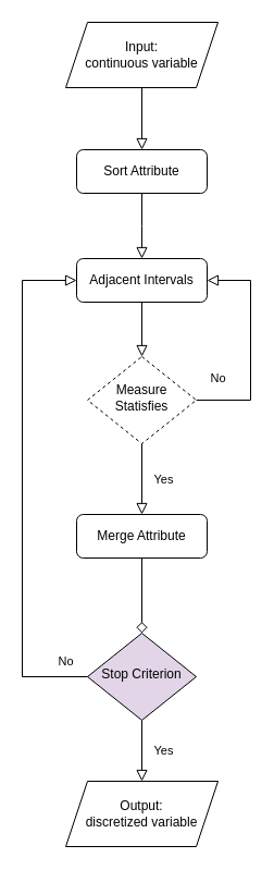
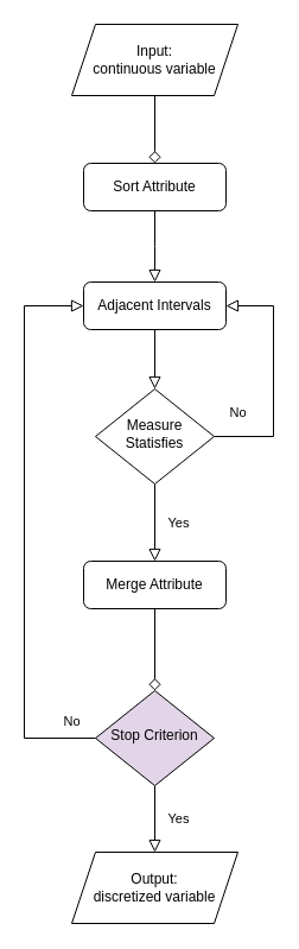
  <mxCell id="0" />
  <mxCell id="1" parent="0" />
  <mxCell id="2" value="" style="rounded=0;html=1;jettySize=auto;orthogonalLoop=1;fontSize=11;endArrow=block;endFill=0;endSize=8;strokeWidth=1;shadow=0;labelBackgroundColor=none;edgeStyle=orthogonalEdgeStyle;" parent="1" source="3" target="6" edge="1"><mxGeometry relative="1" as="geometry" /></mxCell>
  <mxCell id="3" value="Adjacent Intervals" style="rounded=1;whiteSpace=wrap;html=1;fontSize=12;glass=0;strokeWidth=1;shadow=0;" parent="1" vertex="1"><mxGeometry x="70" y="237" width="120" height="40" as="geometry" /></mxCell>
  <mxCell id="4" value="Yes" style="rounded=0;html=1;jettySize=auto;orthogonalLoop=1;fontSize=11;endArrow=block;endFill=0;endSize=8;strokeWidth=1;shadow=0;labelBackgroundColor=none;edgeStyle=orthogonalEdgeStyle;entryX=0.5;entryY=0;entryDx=0;entryDy=0;" parent="1" source="6" target="7" edge="1"><mxGeometry y="20" relative="1" as="geometry"><mxPoint as="offset" /><mxPoint x="130" y="447" as="targetPoint" /></mxGeometry></mxCell>
  <mxCell id="5" value="No" style="edgeStyle=orthogonalEdgeStyle;rounded=0;html=1;jettySize=auto;orthogonalLoop=1;fontSize=11;endArrow=block;endFill=0;endSize=8;strokeWidth=1;shadow=0;labelBackgroundColor=none;entryX=1;entryY=0.5;entryDx=0;entryDy=0;" parent="1" source="6" target="3" edge="1"><mxGeometry x="-0.8" y="20" relative="1" as="geometry"><mxPoint as="offset" /><mxPoint x="230" y="367" as="targetPoint" /><Array as="points"><mxPoint x="230" y="367" /><mxPoint x="230" y="257" /></Array></mxGeometry></mxCell>
- <mxCell id="6" value="Measure Statisfies" style="rhombus;whiteSpace=wrap;html=1;shadow=0;fontFamily=Helvetica;fontSize=12;align=center;strokeWidth=1;spacing=6;spacingTop=-4;dashed=1;" parent="1" vertex="1"><mxGeometry x="80" y="327" width="100" height="80" as="geometry" /></mxCell>
+ <mxCell id="6" value="Measure Statisfies" style="rhombus;whiteSpace=wrap;html=1;shadow=0;fontFamily=Helvetica;fontSize=12;align=center;strokeWidth=1;spacing=6;spacingTop=-4;" parent="1" vertex="1"><mxGeometry x="80" y="327" width="100" height="80" as="geometry" /></mxCell>
  <mxCell id="7" value="Merge Attribute" style="rounded=1;whiteSpace=wrap;html=1;fontSize=12;glass=0;strokeWidth=1;shadow=0;" parent="1" vertex="1"><mxGeometry x="70" y="472" width="120" height="40" as="geometry" /></mxCell>
  <mxCell id="8" value="Input:&lt;br&gt;continuous variable" style="shape=parallelogram;perimeter=parallelogramPerimeter;whiteSpace=wrap;html=1;fixedSize=1;" vertex="1" parent="1"><mxGeometry x="60" y="20" width="140" height="60" as="geometry" /></mxCell>
  <mxCell id="9" value="Output:&lt;br&gt;discretized variable" style="shape=parallelogram;perimeter=parallelogramPerimeter;whiteSpace=wrap;html=1;fixedSize=1;" vertex="1" parent="1"><mxGeometry x="60" y="717" width="140" height="60" as="geometry" /></mxCell>
  <mxCell id="10" value="Sort Attribute" style="rounded=1;whiteSpace=wrap;html=1;fontSize=12;glass=0;strokeWidth=1;shadow=0;" vertex="1" parent="1"><mxGeometry x="70" y="137" width="120" height="40" as="geometry" /></mxCell>
  <mxCell id="11" value="" style="rounded=0;html=1;jettySize=auto;orthogonalLoop=1;fontSize=11;endArrow=block;endFill=0;endSize=8;strokeWidth=1;shadow=0;labelBackgroundColor=none;edgeStyle=orthogonalEdgeStyle;exitX=0.5;exitY=1;exitDx=0;exitDy=0;" edge="1" parent="1" source="10"><mxGeometry relative="1" as="geometry"><mxPoint x="140" y="287" as="sourcePoint" /><mxPoint x="130" y="237" as="targetPoint" /></mxGeometry></mxCell>
- <mxCell id="12" value="" style="rounded=0;html=1;jettySize=auto;orthogonalLoop=1;fontSize=11;endArrow=block;endFill=0;endSize=8;strokeWidth=1;shadow=0;labelBackgroundColor=none;edgeStyle=orthogonalEdgeStyle;exitX=0.5;exitY=1;exitDx=0;exitDy=0;" edge="1" parent="1" source="8" target="10"><mxGeometry relative="1" as="geometry"><mxPoint x="140" y="187" as="sourcePoint" /><mxPoint x="140" y="247" as="targetPoint" /></mxGeometry></mxCell>
+ <mxCell id="12" value="" style="rounded=0;html=1;jettySize=auto;orthogonalLoop=1;fontSize=11;endArrow=diamond;endFill=0;endSize=8;strokeWidth=1;shadow=0;labelBackgroundColor=none;edgeStyle=orthogonalEdgeStyle;exitX=0.5;exitY=1;exitDx=0;exitDy=0;" edge="1" parent="1" source="8" target="10"><mxGeometry relative="1" as="geometry"><mxPoint x="140" y="187" as="sourcePoint" /><mxPoint x="140" y="247" as="targetPoint" /></mxGeometry></mxCell>
  <mxCell id="13" value="Stop Criterion" style="rhombus;whiteSpace=wrap;html=1;shadow=0;fontFamily=Helvetica;fontSize=12;align=center;strokeWidth=1;spacing=6;spacingTop=-4;fillColor=#e1d5e7;" vertex="1" parent="1"><mxGeometry x="80" y="581" width="100" height="80" as="geometry" /></mxCell>
  <mxCell id="14" value="" style="rounded=0;html=1;jettySize=auto;orthogonalLoop=1;fontSize=11;endArrow=diamond;endFill=0;endSize=8;strokeWidth=1;shadow=0;labelBackgroundColor=none;edgeStyle=orthogonalEdgeStyle;entryX=0.5;entryY=0;entryDx=0;entryDy=0;exitX=0.5;exitY=1;exitDx=0;exitDy=0;" edge="1" parent="1" source="7" target="13"><mxGeometry y="20" relative="1" as="geometry"><mxPoint as="offset" /><mxPoint x="150" y="512" as="sourcePoint" /><mxPoint x="150" y="577" as="targetPoint" /></mxGeometry></mxCell>
  <mxCell id="15" value="Yes" style="rounded=0;html=1;jettySize=auto;orthogonalLoop=1;fontSize=11;endArrow=block;endFill=0;endSize=8;strokeWidth=1;shadow=0;labelBackgroundColor=none;edgeStyle=orthogonalEdgeStyle;entryX=0.5;entryY=0;entryDx=0;entryDy=0;exitX=0.5;exitY=1;exitDx=0;exitDy=0;" edge="1" parent="1" source="13" target="9"><mxGeometry y="20" relative="1" as="geometry"><mxPoint as="offset" /><mxPoint x="200" y="627" as="sourcePoint" /><mxPoint x="200" y="696" as="targetPoint" /></mxGeometry></mxCell>
  <mxCell id="16" value="No" style="edgeStyle=orthogonalEdgeStyle;rounded=0;html=1;jettySize=auto;orthogonalLoop=1;fontSize=11;endArrow=block;endFill=0;endSize=8;strokeWidth=1;shadow=0;labelBackgroundColor=none;entryX=0;entryY=0.5;entryDx=0;entryDy=0;exitX=0;exitY=0.5;exitDx=0;exitDy=0;" edge="1" parent="1" source="13" target="3"><mxGeometry x="-0.916" y="-14" relative="1" as="geometry"><mxPoint as="offset" /><mxPoint x="-50" y="497" as="sourcePoint" /><mxPoint x="-40" y="387" as="targetPoint" /><Array as="points"><mxPoint x="20" y="621" /><mxPoint x="20" y="257" /></Array></mxGeometry></mxCell>
